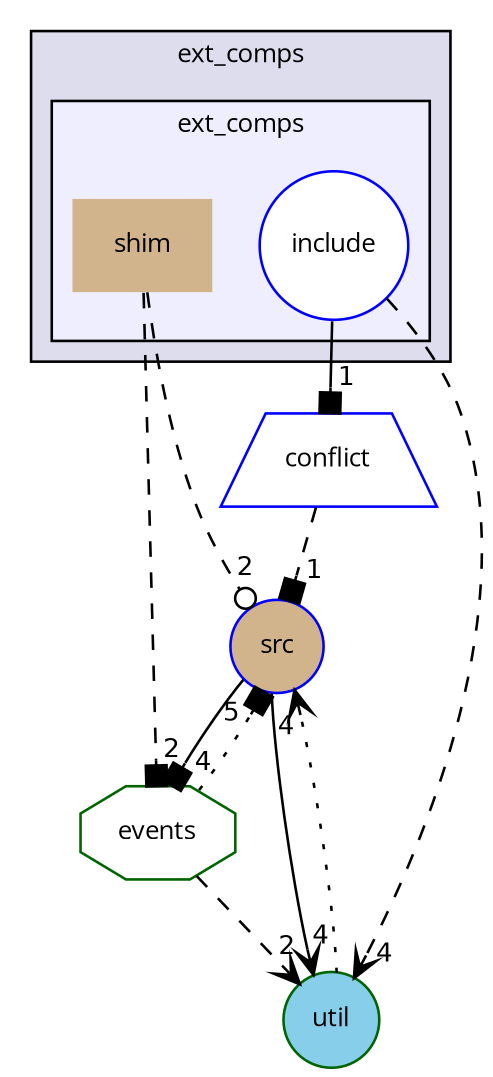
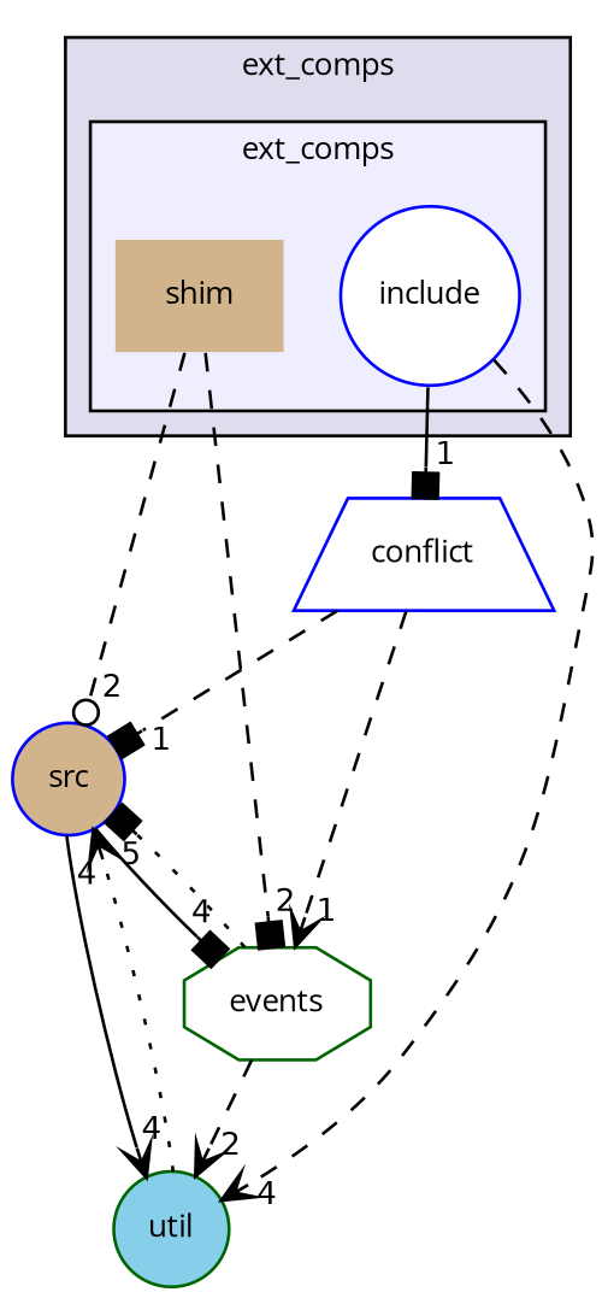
  digraph {
    compound=true
    fontname="Open Sans"
    node [color=blue fillcolor=white fontname="Open Sans" fontsize=10 shape=circle style=filled]
    edge [arrowhead=box fontname="Open Sans" headlabel=4 labeldistance=1.5 labelfontname=Helvetica labelfontsize=10 style=dashed]
    n1 [fillcolor=tan label=shim shape=plaintext]
    n2 [label=include]
    n3 [fillcolor=tan label=src]
    n4 [color=darkgreen label=events shape=octagon]
    n5 [color=darkgreen fillcolor=skyblue label=util]
    n6 [label=conflict shape=trapezium]
    subgraph cluster_1 {
      bgcolor="#ddddee"
      fontsize=10
      label=ext_comps
      pencolor=black
      subgraph cluster_2 {
        bgcolor="#eeeeff"
        fontsize=10
        label=ext_comps
        pencolor=black
        n1
        n2
      }
    }
    n1 -> n3 [arrowhead=odot headlabel=2]
    n1 -> n4 [headlabel=2]
    n2 -> n5 [arrowhead=vee]
    n2 -> n6 [headlabel=1 style=solid]
    n3 -> n4 [style=solid]
    n3 -> n5 [arrowhead=vee style=solid]
    n4 -> n3 [headlabel=5 style=dotted]
    n4 -> n5 [arrowhead=vee headlabel=2]
    n5 -> n3 [arrowhead=vee style=dotted]
    n6 -> n3 [headlabel=1]
+   n6 -> n4 [arrowhead=vee headlabel=1]
  }
